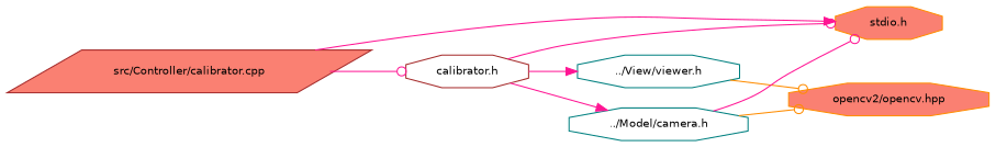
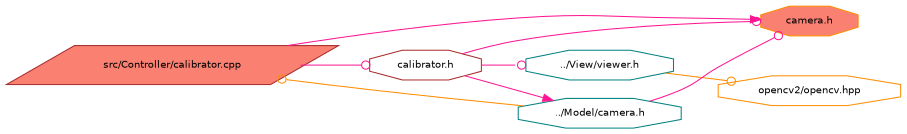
  digraph {
    rankdir=LR
    node [color=brown fillcolor=white fontname=Helvetica fontsize=10 shape=octagon style=filled]
    edge [arrowhead=odot color=deeppink fontname=Helvetica fontsize=10 labelfontname=Helvetica labelfontsize=10 style=solid]
    n1 [fillcolor=salmon fontcolor=black height=0.2 label="src/Controller/calibrator.cpp" shape=parallelogram width=0.4]
    n2 [height=0.2 label="calibrator.h" width=0.4]
-   n3 [color=darkorange fillcolor=salmon height=0.2 label="stdio.h" width=0.4]
+   n3 [color=darkorange fillcolor=salmon height=0.2 label="camera.h" width=0.4]
    n4 [color=teal height=0.2 label="../View/viewer.h" width=0.4]
    n5 [color=teal height=0.2 label="../Model/camera.h" width=0.4]
-   n6 [color=darkorange fillcolor=salmon height=0.2 label="opencv2/opencv.hpp" width=0.4]
+   n6 [color=darkorange height=0.2 label="opencv2/opencv.hpp" width=0.4]
    n1 -> n2
    n1 -> n3 [arrowhead=normal]
    n2 -> n3
-   n2 -> n4 [arrowhead=normal]
+   n2 -> n4
    n2 -> n5 [arrowhead=normal]
    n4 -> n6 [color=darkorange]
    n5 -> n3
-   n5 -> n6 [color=darkorange]
+   n5 -> n1 [color=darkorange]
  }
